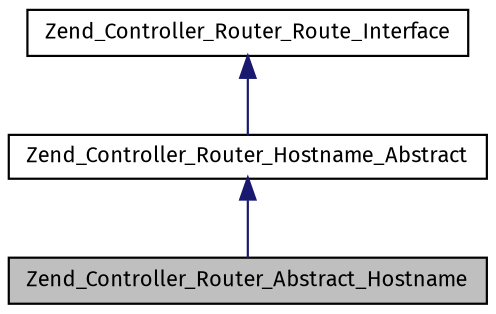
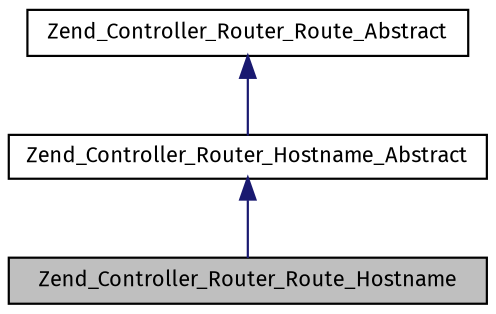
  digraph {
    fontname="Fira Sans"
    node [color=black fillcolor=white fontname="Fira Sans" fontsize=10 shape=record style=filled]
    edge [color=midnightblue dir=back fontname="Fira Sans" fontsize=10 labelfontname=Helvetica labelfontsize=10 style=solid]
-   n1 [fillcolor=grey75 fontcolor=black height=0.2 label=Zend_Controller_Router_Abstract_Hostname width=0.4]
+   n1 [fillcolor=grey75 fontcolor=black height=0.2 label=Zend_Controller_Router_Route_Hostname width=0.4]
    n2 [height=0.2 label=Zend_Controller_Router_Hostname_Abstract width=0.4]
-   n3 [height=0.2 label=Zend_Controller_Router_Route_Interface width=0.4]
+   n3 [height=0.2 label=Zend_Controller_Router_Route_Abstract width=0.4]
    n2 -> n1
    n3 -> n2
  }
